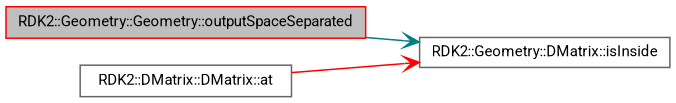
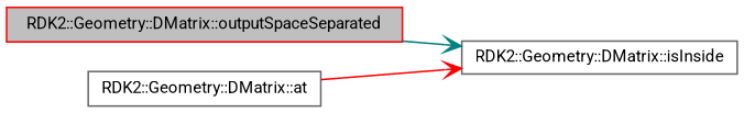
  digraph {
    fontname=Roboto
    rankdir=LR
    node [color=gray40 fillcolor=white fontname=Roboto fontsize=10 shape=record style=filled]
    edge [arrowhead=vee fontname=Roboto fontsize=10 labelfontname="FreeSans.ttf" labelfontsize=10 style=solid]
-   n1 [color=red fillcolor=grey75 fontcolor=black height=0.2 label="RDK2::Geometry::Geometry::outputSpaceSeparated" width=0.4]
+   n1 [color=red fillcolor=grey75 fontcolor=black height=0.2 label="RDK2::Geometry::DMatrix::outputSpaceSeparated" width=0.4]
    n2 [height=0.2 label="RDK2::Geometry::DMatrix::isInside" width=0.4]
-   n3 [height=0.2 label="RDK2::DMatrix::DMatrix::at" width=0.4]
+   n3 [height=0.2 label="RDK2::Geometry::DMatrix::at" width=0.4]
    n1 -> n2 [color=teal]
    n3 -> n2 [color=red]
  }
